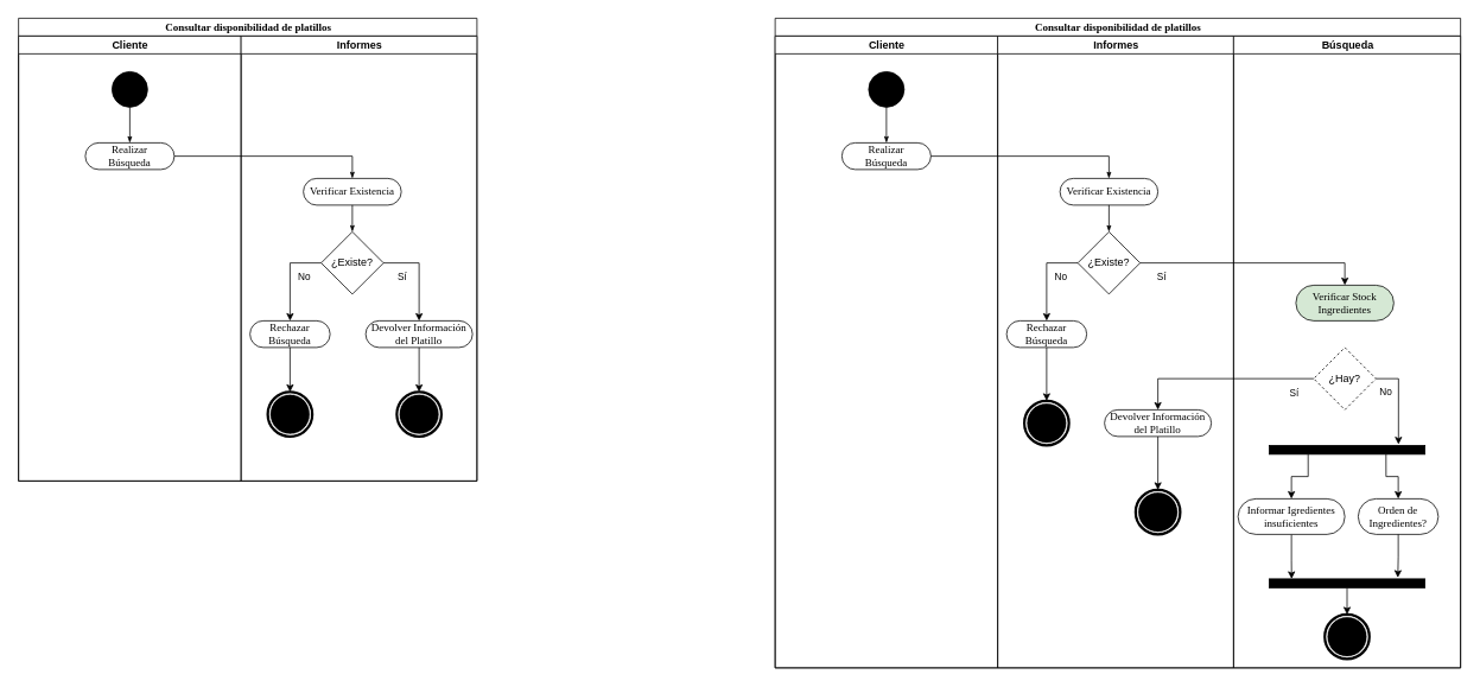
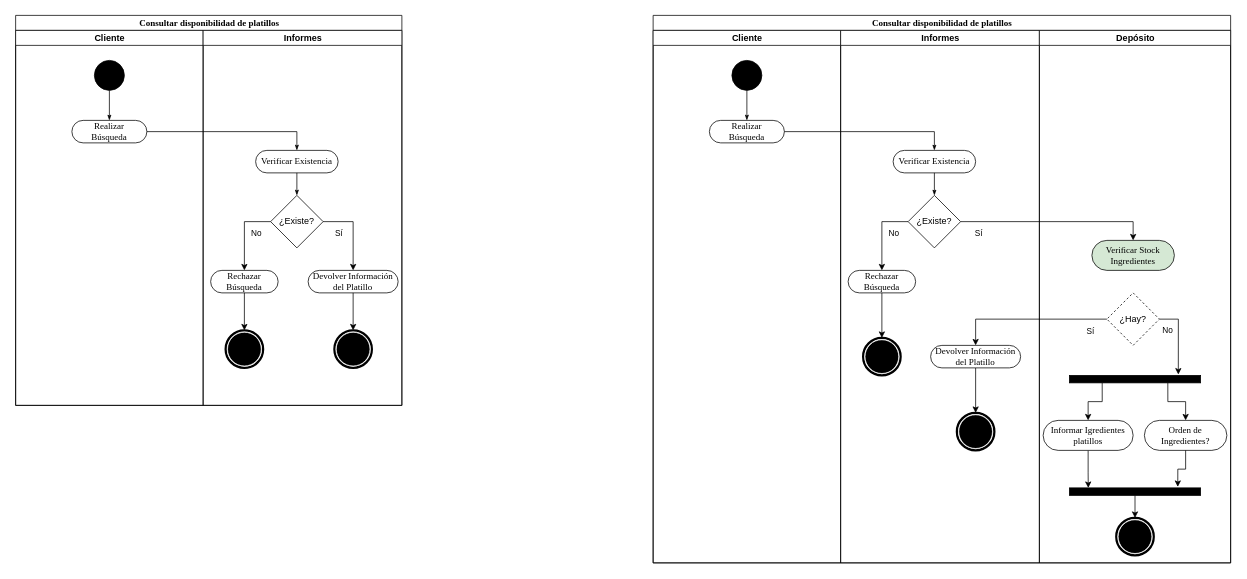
  <mxCell id="0" />
  <mxCell id="1" parent="0" />
  <mxCell id="2" value="Consultar disponibilidad de platillos" style="swimlane;html=1;childLayout=stackLayout;startSize=20;rounded=0;shadow=0;comic=0;labelBackgroundColor=none;strokeWidth=1;fontFamily=Verdana;fontSize=12;align=center;" parent="1" vertex="1"><mxGeometry x="20" y="20" width="515" height="520" as="geometry" /></mxCell>
  <mxCell id="3" value="Cliente" style="swimlane;html=1;startSize=20;" parent="2" vertex="1"><mxGeometry y="20" width="250" height="500" as="geometry" /></mxCell>
  <mxCell id="4" value="" style="ellipse;whiteSpace=wrap;html=1;rounded=0;shadow=0;comic=0;labelBackgroundColor=none;strokeWidth=1;fillColor=#000000;fontFamily=Verdana;fontSize=12;align=center;" parent="3" vertex="1"><mxGeometry x="105" y="40" width="40" height="40" as="geometry" /></mxCell>
  <mxCell id="5" style="edgeStyle=orthogonalEdgeStyle;rounded=0;html=1;labelBackgroundColor=none;startArrow=none;startFill=0;startSize=5;endArrow=classicThin;endFill=1;endSize=5;jettySize=auto;orthogonalLoop=1;strokeWidth=1;fontFamily=Verdana;fontSize=12;entryX=0.5;entryY=0;entryDx=0;entryDy=0;" parent="3" source="4" target="6" edge="1"><mxGeometry relative="1" as="geometry"><mxPoint x="125" y="110" as="targetPoint" /></mxGeometry></mxCell>
  <mxCell id="6" value="Realizar&lt;br&gt;Búsqueda" style="rounded=1;whiteSpace=wrap;html=1;shadow=0;comic=0;labelBackgroundColor=none;strokeWidth=1;fontFamily=Verdana;fontSize=12;align=center;arcSize=50;" vertex="1" parent="3"><mxGeometry x="75" y="120" width="100" height="30" as="geometry" /></mxCell>
  <mxCell id="7" style="edgeStyle=orthogonalEdgeStyle;rounded=0;html=1;entryX=0.5;entryY=0;labelBackgroundColor=none;startArrow=none;startFill=0;startSize=5;endArrow=classicThin;endFill=1;endSize=5;jettySize=auto;orthogonalLoop=1;strokeWidth=1;fontFamily=Verdana;fontSize=12;entryDx=0;entryDy=0;exitX=1;exitY=0.5;exitDx=0;exitDy=0;" parent="2" source="6" target="12" edge="1"><mxGeometry relative="1" as="geometry"><Array as="points"><mxPoint x="375" y="155" /></Array><mxPoint x="190" y="155" as="sourcePoint" /><mxPoint x="353.5" y="180" as="targetPoint" /></mxGeometry></mxCell>
  <mxCell id="8" value="Informes" style="swimlane;html=1;startSize=20;" parent="2" vertex="1"><mxGeometry x="250" y="20" width="265" height="500" as="geometry" /></mxCell>
  <mxCell id="9" value="Rechazar Búsqueda" style="rounded=1;whiteSpace=wrap;html=1;shadow=0;comic=0;labelBackgroundColor=none;strokeWidth=1;fontFamily=Verdana;fontSize=12;align=center;arcSize=50;" vertex="1" parent="8"><mxGeometry x="10" y="320" width="90" height="30" as="geometry" /></mxCell>
  <mxCell id="10" style="edgeStyle=orthogonalEdgeStyle;rounded=0;orthogonalLoop=1;jettySize=auto;html=1;entryX=0.5;entryY=0;entryDx=0;entryDy=0;exitX=0.5;exitY=1;exitDx=0;exitDy=0;" edge="1" parent="8" target="11" source="9"><mxGeometry relative="1" as="geometry"><mxPoint x="80" y="360" as="sourcePoint" /><mxPoint x="55" y="400" as="targetPoint" /></mxGeometry></mxCell>
  <mxCell id="11" value="" style="shape=mxgraph.bpmn.shape;html=1;verticalLabelPosition=bottom;labelBackgroundColor=#ffffff;verticalAlign=top;align=center;perimeter=ellipsePerimeter;outlineConnect=0;outline=end;symbol=terminate;" vertex="1" parent="8"><mxGeometry x="30" y="400" width="50" height="50" as="geometry" /></mxCell>
  <mxCell id="12" value="Verificar Existencia" style="rounded=1;whiteSpace=wrap;html=1;shadow=0;comic=0;labelBackgroundColor=none;strokeWidth=1;fontFamily=Verdana;fontSize=12;align=center;arcSize=50;" parent="8" vertex="1"><mxGeometry x="70" y="160" width="110" height="30" as="geometry" /></mxCell>
  <mxCell id="13" style="edgeStyle=orthogonalEdgeStyle;rounded=0;orthogonalLoop=1;jettySize=auto;html=1;exitX=0.5;exitY=1;exitDx=0;exitDy=0;entryX=0.5;entryY=0;entryDx=0;entryDy=0;" parent="8" edge="1"><mxGeometry relative="1" as="geometry"><mxPoint x="125" y="670" as="sourcePoint" /></mxGeometry></mxCell>
  <mxCell id="14" style="edgeStyle=orthogonalEdgeStyle;rounded=0;html=1;labelBackgroundColor=none;startArrow=none;startFill=0;startSize=5;endArrow=classicThin;endFill=1;endSize=5;jettySize=auto;orthogonalLoop=1;strokeWidth=1;fontFamily=Verdana;fontSize=12;exitX=0.5;exitY=1;exitDx=0;exitDy=0;entryX=0.5;entryY=0;entryDx=0;entryDy=0;" parent="8" source="12" target="15" edge="1"><mxGeometry relative="1" as="geometry"><Array as="points" /><mxPoint x="-320" y="240" as="sourcePoint" /><mxPoint x="125" y="241" as="targetPoint" /></mxGeometry></mxCell>
  <mxCell id="15" value="¿Existe?" style="rhombus;whiteSpace=wrap;html=1;" vertex="1" parent="8"><mxGeometry x="90" y="220" width="70" height="70" as="geometry" /></mxCell>
  <mxCell id="16" style="edgeStyle=orthogonalEdgeStyle;rounded=0;orthogonalLoop=1;jettySize=auto;html=1;entryX=0.5;entryY=0;entryDx=0;entryDy=0;" edge="1" parent="8" source="15" target="9"><mxGeometry relative="1" as="geometry"><mxPoint x="50" y="320" as="targetPoint" /><Array as="points"><mxPoint x="55" y="255" /></Array></mxGeometry></mxCell>
  <mxCell id="17" value="No" style="edgeLabel;html=1;align=center;verticalAlign=middle;resizable=0;points=[];" vertex="1" connectable="0" parent="16"><mxGeometry x="-0.834" y="-1" relative="1" as="geometry"><mxPoint x="-11.43" y="16" as="offset" /></mxGeometry></mxCell>
  <mxCell id="18" style="edgeStyle=orthogonalEdgeStyle;rounded=0;orthogonalLoop=1;jettySize=auto;html=1;entryX=0.5;entryY=0;entryDx=0;entryDy=0;" edge="1" parent="8" source="15" target="20"><mxGeometry relative="1" as="geometry"><mxPoint x="200" y="280" as="targetPoint" /><Array as="points"><mxPoint x="200" y="255" /></Array></mxGeometry></mxCell>
  <mxCell id="19" value="Sí" style="edgeLabel;html=1;align=center;verticalAlign=middle;resizable=0;points=[];" vertex="1" connectable="0" parent="18"><mxGeometry x="-0.486" relative="1" as="geometry"><mxPoint x="-6.86" y="15" as="offset" /></mxGeometry></mxCell>
  <mxCell id="20" value="Devolver Información del Platillo" style="rounded=1;whiteSpace=wrap;html=1;shadow=0;comic=0;labelBackgroundColor=none;strokeWidth=1;fontFamily=Verdana;fontSize=12;align=center;arcSize=50;" vertex="1" parent="8"><mxGeometry x="140" y="320" width="120" height="30" as="geometry" /></mxCell>
  <mxCell id="21" style="edgeStyle=orthogonalEdgeStyle;rounded=0;orthogonalLoop=1;jettySize=auto;html=1;entryX=0.5;entryY=0;entryDx=0;entryDy=0;exitX=0.5;exitY=1;exitDx=0;exitDy=0;" edge="1" parent="8" target="22" source="20"><mxGeometry relative="1" as="geometry"><mxPoint x="200" y="360" as="sourcePoint" /><mxPoint x="-90" y="340" as="targetPoint" /></mxGeometry></mxCell>
  <mxCell id="22" value="" style="shape=mxgraph.bpmn.shape;html=1;verticalLabelPosition=bottom;labelBackgroundColor=#ffffff;verticalAlign=top;align=center;perimeter=ellipsePerimeter;outlineConnect=0;outline=end;symbol=terminate;" vertex="1" parent="8"><mxGeometry x="175" y="400" width="50" height="50" as="geometry" /></mxCell>
  <mxCell id="23" value="Consultar disponibilidad de platillos" style="swimlane;html=1;childLayout=stackLayout;startSize=20;rounded=0;shadow=0;comic=0;labelBackgroundColor=none;strokeWidth=1;fontFamily=Verdana;fontSize=12;align=center;" vertex="1" parent="1"><mxGeometry x="870" y="20" width="770" height="730" as="geometry" /></mxCell>
  <mxCell id="24" value="Cliente" style="swimlane;html=1;startSize=20;" vertex="1" parent="23"><mxGeometry y="20" width="250" height="710" as="geometry" /></mxCell>
  <mxCell id="25" value="" style="ellipse;whiteSpace=wrap;html=1;rounded=0;shadow=0;comic=0;labelBackgroundColor=none;strokeWidth=1;fillColor=#000000;fontFamily=Verdana;fontSize=12;align=center;" vertex="1" parent="24"><mxGeometry x="105" y="40" width="40" height="40" as="geometry" /></mxCell>
  <mxCell id="26" style="edgeStyle=orthogonalEdgeStyle;rounded=0;html=1;labelBackgroundColor=none;startArrow=none;startFill=0;startSize=5;endArrow=classicThin;endFill=1;endSize=5;jettySize=auto;orthogonalLoop=1;strokeWidth=1;fontFamily=Verdana;fontSize=12;entryX=0.5;entryY=0;entryDx=0;entryDy=0;" edge="1" parent="24" source="25" target="27"><mxGeometry relative="1" as="geometry"><mxPoint x="125" y="110" as="targetPoint" /></mxGeometry></mxCell>
  <mxCell id="27" value="Realizar&lt;br&gt;Búsqueda" style="rounded=1;whiteSpace=wrap;html=1;shadow=0;comic=0;labelBackgroundColor=none;strokeWidth=1;fontFamily=Verdana;fontSize=12;align=center;arcSize=50;" vertex="1" parent="24"><mxGeometry x="75" y="120" width="100" height="30" as="geometry" /></mxCell>
  <mxCell id="28" style="edgeStyle=orthogonalEdgeStyle;rounded=0;html=1;entryX=0.5;entryY=0;labelBackgroundColor=none;startArrow=none;startFill=0;startSize=5;endArrow=classicThin;endFill=1;endSize=5;jettySize=auto;orthogonalLoop=1;strokeWidth=1;fontFamily=Verdana;fontSize=12;entryDx=0;entryDy=0;exitX=1;exitY=0.5;exitDx=0;exitDy=0;" edge="1" parent="23" source="27" target="33"><mxGeometry relative="1" as="geometry"><Array as="points"><mxPoint x="375" y="155" /></Array><mxPoint x="190" y="155" as="sourcePoint" /><mxPoint x="353.5" y="180" as="targetPoint" /></mxGeometry></mxCell>
  <mxCell id="29" value="Informes" style="swimlane;html=1;startSize=20;" vertex="1" parent="23"><mxGeometry x="250" y="20" width="265" height="710" as="geometry" /></mxCell>
  <mxCell id="30" value="Rechazar Búsqueda" style="rounded=1;whiteSpace=wrap;html=1;shadow=0;comic=0;labelBackgroundColor=none;strokeWidth=1;fontFamily=Verdana;fontSize=12;align=center;arcSize=50;" vertex="1" parent="29"><mxGeometry x="10" y="320" width="90" height="30" as="geometry" /></mxCell>
  <mxCell id="31" style="edgeStyle=orthogonalEdgeStyle;rounded=0;orthogonalLoop=1;jettySize=auto;html=1;entryX=0.5;entryY=0;entryDx=0;entryDy=0;exitX=0.5;exitY=1;exitDx=0;exitDy=0;" edge="1" parent="29" source="30" target="32"><mxGeometry relative="1" as="geometry"><mxPoint x="80" y="360" as="sourcePoint" /><mxPoint x="55.0" y="400" as="targetPoint" /></mxGeometry></mxCell>
  <mxCell id="32" value="" style="shape=mxgraph.bpmn.shape;html=1;verticalLabelPosition=bottom;labelBackgroundColor=#ffffff;verticalAlign=top;align=center;perimeter=ellipsePerimeter;outlineConnect=0;outline=end;symbol=terminate;" vertex="1" parent="29"><mxGeometry x="30" y="410" width="50" height="50" as="geometry" /></mxCell>
  <mxCell id="33" value="Verificar Existencia" style="rounded=1;whiteSpace=wrap;html=1;shadow=0;comic=0;labelBackgroundColor=none;strokeWidth=1;fontFamily=Verdana;fontSize=12;align=center;arcSize=50;" vertex="1" parent="29"><mxGeometry x="70" y="160" width="110" height="30" as="geometry" /></mxCell>
  <mxCell id="34" style="edgeStyle=orthogonalEdgeStyle;rounded=0;orthogonalLoop=1;jettySize=auto;html=1;exitX=0.5;exitY=1;exitDx=0;exitDy=0;entryX=0.5;entryY=0;entryDx=0;entryDy=0;" edge="1" parent="29"><mxGeometry relative="1" as="geometry"><mxPoint x="125" y="670" as="sourcePoint" /></mxGeometry></mxCell>
  <mxCell id="35" style="edgeStyle=orthogonalEdgeStyle;rounded=0;html=1;labelBackgroundColor=none;startArrow=none;startFill=0;startSize=5;endArrow=classicThin;endFill=1;endSize=5;jettySize=auto;orthogonalLoop=1;strokeWidth=1;fontFamily=Verdana;fontSize=12;exitX=0.5;exitY=1;exitDx=0;exitDy=0;entryX=0.5;entryY=0;entryDx=0;entryDy=0;" edge="1" parent="29" source="33" target="36"><mxGeometry relative="1" as="geometry"><Array as="points" /><mxPoint x="-320" y="240" as="sourcePoint" /><mxPoint x="125" y="241" as="targetPoint" /></mxGeometry></mxCell>
  <mxCell id="36" value="¿Existe?" style="rhombus;whiteSpace=wrap;html=1;" vertex="1" parent="29"><mxGeometry x="90" y="220" width="70" height="70" as="geometry" /></mxCell>
  <mxCell id="37" style="edgeStyle=orthogonalEdgeStyle;rounded=0;orthogonalLoop=1;jettySize=auto;html=1;entryX=0.5;entryY=0;entryDx=0;entryDy=0;" edge="1" parent="29" source="36" target="30"><mxGeometry relative="1" as="geometry"><mxPoint x="50" y="320" as="targetPoint" /><Array as="points"><mxPoint x="55" y="255" /></Array></mxGeometry></mxCell>
  <mxCell id="38" value="No" style="edgeLabel;html=1;align=center;verticalAlign=middle;resizable=0;points=[];" vertex="1" connectable="0" parent="37"><mxGeometry x="-0.834" y="-1" relative="1" as="geometry"><mxPoint x="-11.43" y="16" as="offset" /></mxGeometry></mxCell>
  <mxCell id="39" style="edgeStyle=orthogonalEdgeStyle;rounded=0;orthogonalLoop=1;jettySize=auto;html=1;entryX=0.5;entryY=0;entryDx=0;entryDy=0;exitX=0.5;exitY=1;exitDx=0;exitDy=0;" edge="1" parent="29" target="40" source="41"><mxGeometry relative="1" as="geometry"><mxPoint x="180" y="460" as="sourcePoint" /><mxPoint x="-960.0" y="440" as="targetPoint" /></mxGeometry></mxCell>
  <mxCell id="40" value="" style="shape=mxgraph.bpmn.shape;html=1;verticalLabelPosition=bottom;labelBackgroundColor=#ffffff;verticalAlign=top;align=center;perimeter=ellipsePerimeter;outlineConnect=0;outline=end;symbol=terminate;" vertex="1" parent="29"><mxGeometry x="155" y="510" width="50" height="50" as="geometry" /></mxCell>
  <mxCell id="41" value="Devolver Información del Platillo" style="rounded=1;whiteSpace=wrap;html=1;shadow=0;comic=0;labelBackgroundColor=none;strokeWidth=1;fontFamily=Verdana;fontSize=12;align=center;arcSize=50;" vertex="1" parent="29"><mxGeometry x="120" y="420" width="120" height="30" as="geometry" /></mxCell>
  <mxCell id="42" style="edgeStyle=orthogonalEdgeStyle;rounded=0;orthogonalLoop=1;jettySize=auto;html=1;entryX=0.5;entryY=0;entryDx=0;entryDy=0;" edge="1" parent="23" source="36" target="53"><mxGeometry relative="1" as="geometry"><mxPoint x="650" y="275" as="targetPoint" /><Array as="points"><mxPoint x="640" y="275" /></Array></mxGeometry></mxCell>
  <mxCell id="43" value="Sí" style="edgeLabel;html=1;align=center;verticalAlign=middle;resizable=0;points=[];" vertex="1" connectable="0" parent="42"><mxGeometry x="-0.486" relative="1" as="geometry"><mxPoint x="-42.83" y="14.97" as="offset" /></mxGeometry></mxCell>
  <mxCell id="44" style="edgeStyle=orthogonalEdgeStyle;rounded=0;orthogonalLoop=1;jettySize=auto;html=1;exitX=0;exitY=0.5;exitDx=0;exitDy=0;entryX=0.5;entryY=0;entryDx=0;entryDy=0;" edge="1" parent="23" source="52" target="41"><mxGeometry relative="1" as="geometry"><mxPoint x="420" y="440" as="targetPoint" /><Array as="points"><mxPoint x="430" y="405" /></Array><mxPoint x="580.0" y="415.0" as="sourcePoint" /></mxGeometry></mxCell>
  <mxCell id="45" value="Sí" style="edgeLabel;html=1;align=center;verticalAlign=middle;resizable=0;points=[];" vertex="1" connectable="0" parent="44"><mxGeometry x="-0.486" relative="1" as="geometry"><mxPoint x="31.67" y="15" as="offset" /></mxGeometry></mxCell>
- <mxCell id="46" value="Búsqueda" style="swimlane;html=1;startSize=20;" vertex="1" parent="23"><mxGeometry x="515" y="20" width="255" height="710" as="geometry" /></mxCell>
+ <mxCell id="46" value="Depósito" style="swimlane;html=1;startSize=20;" vertex="1" parent="23"><mxGeometry x="515" y="20" width="255" height="710" as="geometry" /></mxCell>
  <mxCell id="47" style="edgeStyle=orthogonalEdgeStyle;rounded=0;orthogonalLoop=1;jettySize=auto;html=1;exitX=0.5;exitY=1;exitDx=0;exitDy=0;entryX=0.144;entryY=0.007;entryDx=0;entryDy=0;entryPerimeter=0;" edge="1" parent="46" source="48" target="57"><mxGeometry relative="1" as="geometry"><Array as="points"><mxPoint x="65" y="590" /><mxPoint x="65" y="590" /></Array></mxGeometry></mxCell>
- <mxCell id="48" value="Informar Igredientes insuficientes" style="rounded=1;whiteSpace=wrap;html=1;shadow=0;comic=0;labelBackgroundColor=none;strokeWidth=1;fontFamily=Verdana;fontSize=12;align=center;arcSize=50;" vertex="1" parent="46"><mxGeometry x="5" y="520" width="120" height="40" as="geometry" /></mxCell>
+ <mxCell id="48" value="Informar Igredientes platillos" style="rounded=1;whiteSpace=wrap;html=1;shadow=0;comic=0;labelBackgroundColor=none;strokeWidth=1;fontFamily=Verdana;fontSize=12;align=center;arcSize=50;" vertex="1" parent="46"><mxGeometry x="5" y="520" width="120" height="40" as="geometry" /></mxCell>
  <mxCell id="49" style="edgeStyle=orthogonalEdgeStyle;rounded=0;orthogonalLoop=1;jettySize=auto;html=1;exitX=0.25;exitY=1;exitDx=0;exitDy=0;entryX=0.5;entryY=0;entryDx=0;entryDy=0;" edge="1" parent="46" source="51" target="48"><mxGeometry relative="1" as="geometry" /></mxCell>
  <mxCell id="50" style="edgeStyle=orthogonalEdgeStyle;rounded=0;orthogonalLoop=1;jettySize=auto;html=1;exitX=0.75;exitY=1;exitDx=0;exitDy=0;" edge="1" parent="46" source="51" target="59"><mxGeometry relative="1" as="geometry" /></mxCell>
  <mxCell id="51" value="" style="whiteSpace=wrap;html=1;rounded=0;shadow=0;comic=0;labelBackgroundColor=none;strokeWidth=1;fillColor=#000000;fontFamily=Verdana;fontSize=12;align=center;rotation=0;" vertex="1" parent="46"><mxGeometry x="40" y="460" width="175" height="10" as="geometry" /></mxCell>
  <mxCell id="52" value="¿Hay?" style="rhombus;whiteSpace=wrap;html=1;dashed=1;" vertex="1" parent="46"><mxGeometry x="90" y="350" width="70" height="70" as="geometry" /></mxCell>
  <mxCell id="53" value="Verificar Stock Ingredientes" style="rounded=1;whiteSpace=wrap;html=1;shadow=0;comic=0;labelBackgroundColor=none;strokeWidth=1;fontFamily=Verdana;fontSize=12;align=center;arcSize=50;fillColor=#d5e8d4;" vertex="1" parent="46"><mxGeometry x="70" y="280" width="110" height="40" as="geometry" /></mxCell>
  <mxCell id="54" style="edgeStyle=orthogonalEdgeStyle;rounded=0;orthogonalLoop=1;jettySize=auto;html=1;entryX=0.83;entryY=-0.117;entryDx=0;entryDy=0;exitX=1;exitY=0.5;exitDx=0;exitDy=0;entryPerimeter=0;" edge="1" parent="46" source="52" target="51"><mxGeometry relative="1" as="geometry"><mxPoint x="205" y="445" as="targetPoint" /><Array as="points"><mxPoint x="185" y="385" /></Array><mxPoint x="240" y="380" as="sourcePoint" /></mxGeometry></mxCell>
  <mxCell id="55" value="No" style="edgeLabel;html=1;align=center;verticalAlign=middle;resizable=0;points=[];" vertex="1" connectable="0" parent="54"><mxGeometry x="-0.834" y="-1" relative="1" as="geometry"><mxPoint x="2" y="13.99" as="offset" /></mxGeometry></mxCell>
  <mxCell id="56" style="edgeStyle=orthogonalEdgeStyle;rounded=0;orthogonalLoop=1;jettySize=auto;html=1;entryX=0.5;entryY=0;entryDx=0;entryDy=0;exitX=0.5;exitY=1;exitDx=0;exitDy=0;" edge="1" parent="46" target="58" source="57"><mxGeometry relative="1" as="geometry"><mxPoint x="128" y="630" as="sourcePoint" /><mxPoint x="-2152.5" y="530" as="targetPoint" /></mxGeometry></mxCell>
  <mxCell id="57" value="" style="whiteSpace=wrap;html=1;rounded=0;shadow=0;comic=0;labelBackgroundColor=none;strokeWidth=1;fillColor=#000000;fontFamily=Verdana;fontSize=12;align=center;rotation=0;" vertex="1" parent="46"><mxGeometry x="40" y="610" width="175" height="10" as="geometry" /></mxCell>
  <mxCell id="58" value="" style="shape=mxgraph.bpmn.shape;html=1;verticalLabelPosition=bottom;labelBackgroundColor=#ffffff;verticalAlign=top;align=center;perimeter=ellipsePerimeter;outlineConnect=0;outline=end;symbol=terminate;" vertex="1" parent="46"><mxGeometry x="102.5" y="650" width="50" height="50" as="geometry" /></mxCell>
- <mxCell id="59" value="Orden de&lt;br&gt;Ingredientes?" style="rounded=1;whiteSpace=wrap;html=1;shadow=0;comic=0;labelBackgroundColor=none;strokeWidth=1;fontFamily=Verdana;fontSize=12;align=center;arcSize=50;" vertex="1" parent="46"><mxGeometry x="140" y="520" width="90" height="40" as="geometry" /></mxCell>
+ <mxCell id="59" value="Orden de&lt;br&gt;Ingredientes?" style="rounded=1;whiteSpace=wrap;html=1;shadow=0;comic=0;labelBackgroundColor=none;strokeWidth=1;fontFamily=Verdana;fontSize=12;align=center;arcSize=50;" vertex="1" parent="46"><mxGeometry x="140" y="520" width="110" height="40" as="geometry" /></mxCell>
  <mxCell id="60" style="edgeStyle=orthogonalEdgeStyle;rounded=0;orthogonalLoop=1;jettySize=auto;html=1;exitX=0.5;exitY=1;exitDx=0;exitDy=0;entryX=0.826;entryY=-0.131;entryDx=0;entryDy=0;entryPerimeter=0;" edge="1" parent="46" source="59" target="57"><mxGeometry relative="1" as="geometry"><mxPoint x="185.172" y="600" as="targetPoint" /><Array as="points"><mxPoint x="185" y="585" /></Array></mxGeometry></mxCell>
